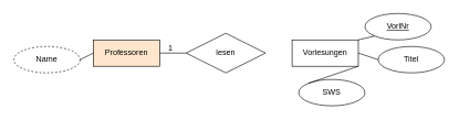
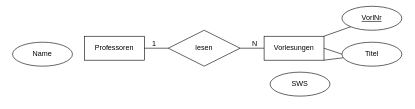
  <mxCell id="0" />
  <mxCell id="1" parent="0" />
- <mxCell id="2" value="Professoren" style="whiteSpace=wrap;html=1;align=center;fillColor=#ffe6cc;" vertex="1" parent="1"><mxGeometry x="140" y="60" width="100" height="40" as="geometry" /></mxCell>
+ <mxCell id="2" value="Professoren" style="whiteSpace=wrap;html=1;align=center;" vertex="1" parent="1"><mxGeometry x="140" y="60" width="100" height="40" as="geometry" /></mxCell>
  <mxCell id="3" value="Vorlesungen" style="whiteSpace=wrap;html=1;align=center;" vertex="1" parent="1"><mxGeometry x="440" y="60" width="100" height="40" as="geometry" /></mxCell>
- <mxCell id="4" value="VorlNr" style="ellipse;whiteSpace=wrap;html=1;align=center;fontStyle=4;" vertex="1" parent="1"><mxGeometry x="550" y="20" width="100" height="40" as="geometry" /></mxCell>
+ <mxCell id="4" value="VorlNr" style="ellipse;whiteSpace=wrap;html=1;align=center;fontStyle=4;" vertex="1" parent="1"><mxGeometry x="570" y="10" width="100" height="40" as="geometry" /></mxCell>
  <mxCell id="5" value="" style="endArrow=none;html=1;rounded=0;entryX=0;entryY=1;entryDx=0;entryDy=0;exitX=1;exitY=0;exitDx=0;exitDy=0;" edge="1" parent="1" source="3" target="4"><mxGeometry width="50" height="50" relative="1" as="geometry"><mxPoint x="570" y="160" as="sourcePoint" /><mxPoint x="620" y="110" as="targetPoint" /></mxGeometry></mxCell>
- <mxCell id="6" value="Name" style="ellipse;whiteSpace=wrap;html=1;align=center;dashed=1;" vertex="1" parent="1"><mxGeometry x="20" y="70" width="100" height="40" as="geometry" /></mxCell>
+ <mxCell id="6" value="Name" style="ellipse;whiteSpace=wrap;html=1;align=center;" vertex="1" parent="1"><mxGeometry x="20" y="70" width="100" height="40" as="geometry" /></mxCell>
  <mxCell id="7" value="Titel" style="ellipse;whiteSpace=wrap;html=1;align=center;" vertex="1" parent="1"><mxGeometry x="570" y="70" width="100" height="40" as="geometry" /></mxCell>
  <mxCell id="8" value="SWS" style="ellipse;whiteSpace=wrap;html=1;align=center;" vertex="1" parent="1"><mxGeometry x="450" y="120" width="100" height="40" as="geometry" /></mxCell>
  <mxCell id="9" value="" style="endArrow=none;html=1;rounded=0;exitX=1;exitY=0.5;exitDx=0;exitDy=0;" edge="1" parent="1" source="3"><mxGeometry width="50" height="50" relative="1" as="geometry"><mxPoint x="550" y="70" as="sourcePoint" /><mxPoint x="570" y="90" as="targetPoint" /></mxGeometry></mxCell>
- <mxCell id="10" value="" style="endArrow=none;html=1;rounded=0;exitX=1;exitY=1;exitDx=0;exitDy=0;entryX=0;entryY=0;entryDx=0;entryDy=0;" edge="1" parent="1" source="3" target="8"><mxGeometry width="50" height="50" relative="1" as="geometry"><mxPoint x="550" y="90" as="sourcePoint" /><mxPoint x="580" y="100" as="targetPoint" /></mxGeometry></mxCell>
- <mxCell id="11" value="" style="endArrow=none;html=1;rounded=0;exitX=1;exitY=0.5;exitDx=0;exitDy=0;entryX=0;entryY=0.5;entryDx=0;entryDy=0;" edge="1" parent="1" source="6" target="2"><mxGeometry width="50" height="50" relative="1" as="geometry"><mxPoint x="550" y="100" as="sourcePoint" /><mxPoint x="580" y="110" as="targetPoint" /></mxGeometry></mxCell>
+ <mxCell id="10" value="" style="endArrow=none;html=1;rounded=0;exitX=1;exitY=1;exitDx=0;exitDy=0;" edge="1" parent="1" source="3" target="7"><mxGeometry width="50" height="50" relative="1" as="geometry"><mxPoint x="550" y="90" as="sourcePoint" /><mxPoint x="580" y="100" as="targetPoint" /></mxGeometry></mxCell>
  <mxCell id="12" value="lesen" style="shape=rhombus;perimeter=rhombusPerimeter;whiteSpace=wrap;html=1;align=center;" vertex="1" parent="1"><mxGeometry x="280" y="50" width="120" height="60" as="geometry" /></mxCell>
  <mxCell id="13" value="" style="endArrow=none;html=1;rounded=0;exitX=1;exitY=0.5;exitDx=0;exitDy=0;" edge="1" parent="1" source="2" target="12"><mxGeometry relative="1" as="geometry"><mxPoint x="300" y="210" as="sourcePoint" /><mxPoint x="460" y="210" as="targetPoint" /></mxGeometry></mxCell>
  <mxCell id="14" value="1" style="resizable=0;html=1;align=right;verticalAlign=bottom;" connectable="0" vertex="1" parent="13"><mxGeometry x="1" relative="1" as="geometry"><mxPoint x="-20" as="offset" /></mxGeometry></mxCell>
+ <mxCell id="15" value="" style="endArrow=none;html=1;rounded=0;exitX=1;exitY=0.5;exitDx=0;exitDy=0;entryX=0;entryY=0.5;entryDx=0;entryDy=0;" edge="1" parent="1" source="12" target="3"><mxGeometry relative="1" as="geometry"><mxPoint x="300" y="210" as="sourcePoint" /><mxPoint x="460" y="210" as="targetPoint" /></mxGeometry></mxCell>
+ <mxCell id="16" value="N" style="resizable=0;html=1;align=right;verticalAlign=bottom;" connectable="0" vertex="1" parent="15"><mxGeometry x="1" relative="1" as="geometry"><mxPoint x="-11" as="offset" /></mxGeometry></mxCell>
